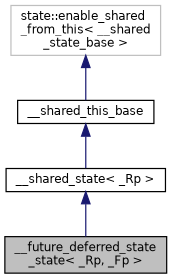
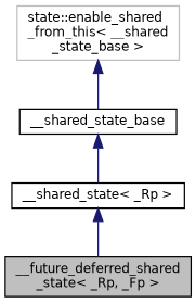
  digraph {
    node [color=black fillcolor=white fontname=Helvetica fontsize=10 shape=record style=filled]
    edge [color=midnightblue dir=back fontname=Helvetica fontsize=10 labelfontname=Helvetica labelfontsize=10 style=solid]
-   n1 [fillcolor=grey75 fontcolor=black height=0.2 label="__future_deferred_state\l_state\< _Rp, _Fp \>" width=0.4]
+   n1 [fillcolor=grey75 fontcolor=black height=0.2 label="__future_deferred_shared\l_state\< _Rp, _Fp \>" width=0.4]
    n2 [height=0.2 label="__shared_state\< _Rp \>" width=0.4]
-   n3 [height=0.2 label=__shared_this_base width=0.4]
+   n3 [height=0.2 label=__shared_state_base width=0.4]
    n4 [color=grey75 height=0.2 label="state::enable_shared\l_from_this\< __shared\l_state_base \>" width=0.4]
    n2 -> n1
    n3 -> n2
    n4 -> n3
  }
